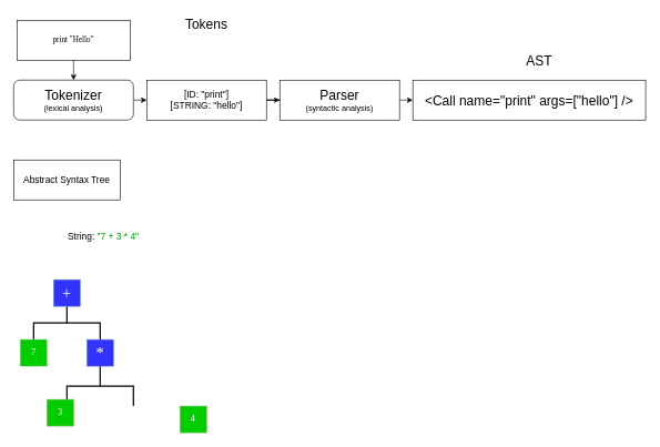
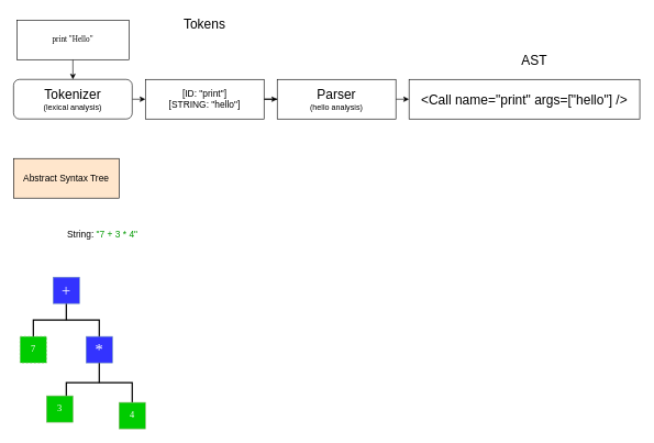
  <mxCell id="0" />
  <mxCell id="1" parent="0" />
  <mxCell id="2" style="edgeStyle=orthogonalEdgeStyle;rounded=0;orthogonalLoop=1;jettySize=auto;html=1;exitX=0.5;exitY=1;exitDx=0;exitDy=0;entryX=0.5;entryY=0;entryDx=0;entryDy=0;fontFamily=Helvetica;fontSize=20;" edge="1" parent="1" source="3" target="5"><mxGeometry relative="1" as="geometry" /></mxCell>
  <mxCell id="3" value="print &quot;Hello&quot;" style="rounded=0;whiteSpace=wrap;html=1;fontFamily=Lucida Console;" vertex="1" parent="1"><mxGeometry x="25" y="30" width="170" height="60" as="geometry" /></mxCell>
  <mxCell id="4" style="edgeStyle=orthogonalEdgeStyle;rounded=0;orthogonalLoop=1;jettySize=auto;html=1;exitX=1;exitY=0.5;exitDx=0;exitDy=0;entryX=0;entryY=0.5;entryDx=0;entryDy=0;fontFamily=Helvetica;fontSize=20;" edge="1" parent="1" source="5" target="10"><mxGeometry relative="1" as="geometry" /></mxCell>
  <mxCell id="5" value="&lt;font face=&quot;Helvetica&quot;&gt;&lt;font style=&quot;font-size: 20px;&quot;&gt;Tokenizer&lt;/font&gt;&lt;br&gt;(lexical analysis)&lt;/font&gt;" style="whiteSpace=wrap;html=1;fontFamily=Lucida Console;rounded=1;" vertex="1" parent="1"><mxGeometry x="20" y="120" width="180" height="60" as="geometry" /></mxCell>
  <mxCell id="6" style="edgeStyle=orthogonalEdgeStyle;rounded=0;orthogonalLoop=1;jettySize=auto;html=1;exitX=1;exitY=0.5;exitDx=0;exitDy=0;entryX=0;entryY=0.5;entryDx=0;entryDy=0;fontFamily=Helvetica;fontSize=14;" edge="1" parent="1" source="7" target="8"><mxGeometry relative="1" as="geometry" /></mxCell>
- <mxCell id="7" value="&lt;font face=&quot;Helvetica&quot;&gt;&lt;font style=&quot;font-size: 20px;&quot;&gt;Parser&lt;/font&gt;&lt;br&gt;(syntactic analysis)&lt;/font&gt;" style="rounded=0;whiteSpace=wrap;html=1;fontFamily=Lucida Console;" vertex="1" parent="1"><mxGeometry x="420" y="120" width="180" height="60" as="geometry" /></mxCell>
+ <mxCell id="7" value="&lt;font face=&quot;Helvetica&quot;&gt;&lt;font style=&quot;font-size: 20px;&quot;&gt;Parser&lt;/font&gt;&lt;br&gt;(hello analysis)&lt;/font&gt;" style="rounded=0;whiteSpace=wrap;html=1;fontFamily=Lucida Console;" vertex="1" parent="1"><mxGeometry x="420" y="120" width="180" height="60" as="geometry" /></mxCell>
  <mxCell id="8" value="&lt;font face=&quot;Helvetica&quot;&gt;&lt;span style=&quot;font-size: 20px;&quot;&gt;&amp;lt;Call name=&quot;print&quot; args=[&quot;hello&quot;] /&amp;gt;&lt;/span&gt;&lt;/font&gt;" style="rounded=0;whiteSpace=wrap;html=1;fontFamily=Lucida Console;" vertex="1" parent="1"><mxGeometry x="620" y="120" width="350" height="60" as="geometry" /></mxCell>
  <mxCell id="9" style="edgeStyle=orthogonalEdgeStyle;rounded=0;orthogonalLoop=1;jettySize=auto;html=1;exitX=1;exitY=0.5;exitDx=0;exitDy=0;fontFamily=Helvetica;fontSize=14;" edge="1" parent="1" source="10" target="7"><mxGeometry relative="1" as="geometry" /></mxCell>
  <mxCell id="10" value="&lt;font face=&quot;Helvetica&quot; style=&quot;font-size: 14px;&quot;&gt;&lt;span style=&quot;font-size: 14px;&quot;&gt;[ID: &quot;print&quot;]&lt;br&gt;&lt;/span&gt;&lt;/font&gt;&lt;span style=&quot;font-family: Helvetica;&quot;&gt;[STRING: &quot;hello&quot;]&lt;/span&gt;&lt;font face=&quot;Helvetica&quot; style=&quot;font-size: 14px;&quot;&gt;&lt;span style=&quot;font-size: 14px;&quot;&gt;&lt;br style=&quot;font-size: 14px;&quot;&gt;&lt;/span&gt;&lt;/font&gt;" style="rounded=0;whiteSpace=wrap;html=1;fontFamily=Lucida Console;fontSize=14;" vertex="1" parent="1"><mxGeometry x="220" y="120" width="180" height="60" as="geometry" /></mxCell>
  <mxCell id="11" value="Tokens" style="text;html=1;strokeColor=none;fillColor=none;align=center;verticalAlign=middle;whiteSpace=wrap;rounded=0;fontFamily=Helvetica;fontSize=20;" vertex="1" parent="1"><mxGeometry x="280" y="20" width="60" height="30" as="geometry" /></mxCell>
  <mxCell id="12" value="AST" style="text;html=1;strokeColor=none;fillColor=none;align=center;verticalAlign=middle;whiteSpace=wrap;rounded=0;fontFamily=Helvetica;fontSize=20;" vertex="1" parent="1"><mxGeometry x="780" y="75" width="60" height="30" as="geometry" /></mxCell>
- <mxCell id="13" value="Abstract Syntax Tree" style="whiteSpace=wrap;html=1;fontFamily=Helvetica;fontSize=14;" vertex="1" parent="1"><mxGeometry x="20" y="240" width="160" height="60" as="geometry" /></mxCell>
+ <mxCell id="13" value="Abstract Syntax Tree" style="whiteSpace=wrap;html=1;fontFamily=Helvetica;fontSize=14;fillColor=#ffe6cc;" vertex="1" parent="1"><mxGeometry x="20" y="240" width="160" height="60" as="geometry" /></mxCell>
  <mxCell id="14" value="String: &lt;font color=&quot;#009900&quot;&gt;&quot;7 + 3 * 4&quot;&lt;/font&gt;" style="text;html=1;strokeColor=none;fillColor=none;align=center;verticalAlign=middle;whiteSpace=wrap;rounded=0;fontFamily=Helvetica;fontSize=14;" vertex="1" parent="1"><mxGeometry x="70" y="340" width="170" height="30" as="geometry" /></mxCell>
  <mxCell id="15" value="" style="strokeWidth=2;html=1;shape=mxgraph.flowchart.annotation_2;align=left;labelPosition=right;pointerEvents=1;fontFamily=Lucida Console;fontSize=14;rotation=90;" vertex="1" parent="1"><mxGeometry x="70" y="435" width="60" height="100" as="geometry" /></mxCell>
  <mxCell id="16" value="+" style="whiteSpace=wrap;html=1;aspect=fixed;fontFamily=Lucida Console;fontSize=24;fillColor=#3333FF;strokeColor=#6c8ebf;fontColor=#FFFFFF;" vertex="1" parent="1"><mxGeometry x="80" y="420" width="40" height="40" as="geometry" /></mxCell>
  <mxCell id="17" value="7" style="whiteSpace=wrap;html=1;aspect=fixed;fontFamily=Lucida Console;fontSize=14;fillColor=#00CC00;strokeColor=#82b366;fontColor=#FFFFFF;dashed=1;" vertex="1" parent="1"><mxGeometry x="30" y="510" width="40" height="40" as="geometry" /></mxCell>
  <mxCell id="18" value="*" style="whiteSpace=wrap;html=1;aspect=fixed;fontFamily=Lucida Console;fontSize=24;fillColor=#3333FF;strokeColor=#6c8ebf;fontColor=#FFFFFF;" vertex="1" parent="1"><mxGeometry x="130" y="510" width="40" height="40" as="geometry" /></mxCell>
  <mxCell id="19" value="" style="strokeWidth=2;html=1;shape=mxgraph.flowchart.annotation_2;align=left;labelPosition=right;pointerEvents=1;fontFamily=Lucida Console;fontSize=14;rotation=90;" vertex="1" parent="1"><mxGeometry x="120" y="530" width="60" height="100" as="geometry" /></mxCell>
  <mxCell id="20" value="3" style="whiteSpace=wrap;html=1;aspect=fixed;fontFamily=Lucida Console;fontSize=14;fillColor=#00CC00;strokeColor=#82b366;fontColor=#FFFFFF;" vertex="1" parent="1"><mxGeometry x="70" y="600" width="40" height="40" as="geometry" /></mxCell>
- <mxCell id="21" value="4" style="whiteSpace=wrap;html=1;aspect=fixed;fontFamily=Lucida Console;fontSize=14;fillColor=#00CC00;strokeColor=#82b366;fontColor=#FFFFFF;" vertex="1" parent="1"><mxGeometry x="270" y="610" width="40" height="40" as="geometry" /></mxCell>
+ <mxCell id="21" value="4" style="whiteSpace=wrap;html=1;aspect=fixed;fontFamily=Lucida Console;fontSize=14;fillColor=#00CC00;strokeColor=#82b366;fontColor=#FFFFFF;" vertex="1" parent="1"><mxGeometry x="180" y="610" width="40" height="40" as="geometry" /></mxCell>
